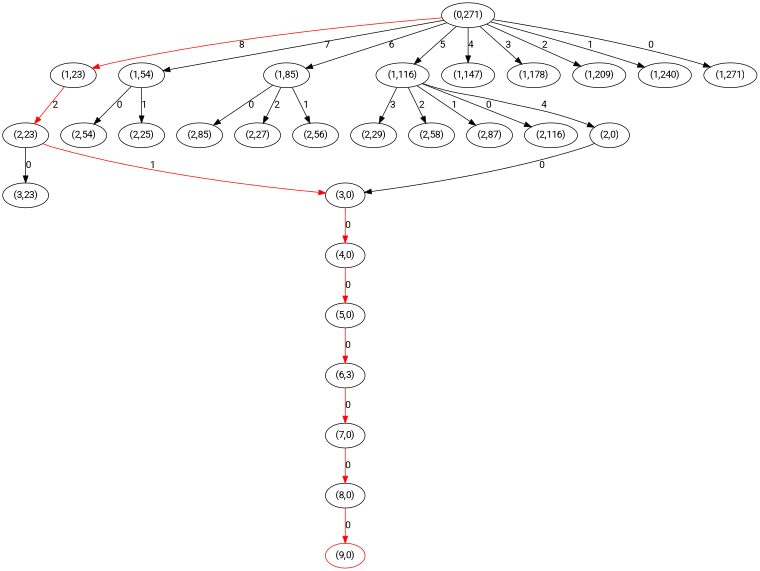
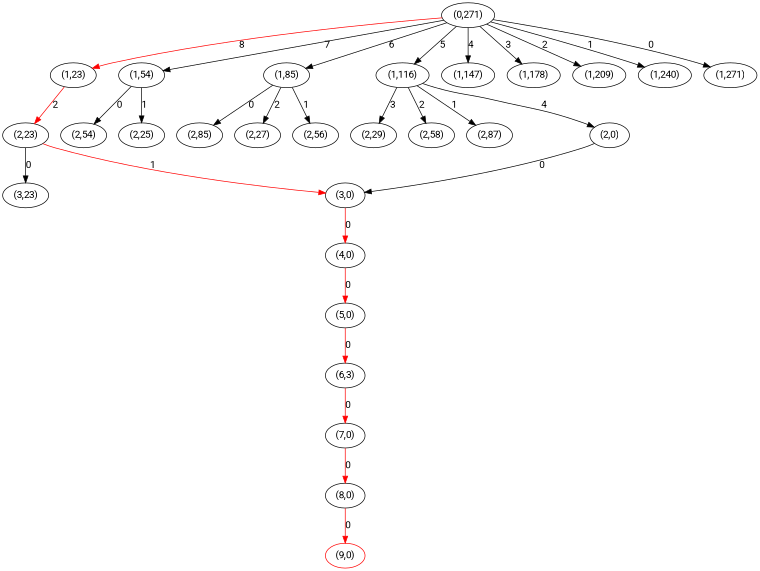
  strict digraph {
    fontname=Roboto
    node [fontname=Roboto]
    edge [fontname=Roboto]
    n1 [label="(0,271)"]
    n2 [label="(1,23)"]
    n3 [label="(1,54)"]
    n4 [label="(1,85)"]
    n5 [label="(1,116)"]
    n6 [label="(1,147)"]
    n7 [label="(1,178)"]
    n8 [label="(1,209)"]
    n9 [label="(1,240)"]
    n10 [label="(1,271)"]
    n11 [label="(2,23)"]
    n12 [label="(2,25)"]
    n13 [label="(2,54)"]
    n14 [label="(2,27)"]
    n15 [label="(2,56)"]
    n16 [label="(2,85)"]
    n17 [label="(2,0)"]
    n18 [label="(2,29)"]
    n19 [label="(2,58)"]
    n20 [label="(2,87)"]
-   n21 [label="(2,116)"]
    n22 [label="(3,0)"]
    n23 [label="(3,23)"]
    n24 [label="(4,0)"]
    n25 [label="(5,0)"]
    n26 [label="(6,3)"]
    n27 [label="(7,0)"]
    n28 [label="(8,0)"]
    n29 [color=red label="(9,0)"]
    n1 -> n2 [color=red label=8]
    n1 -> n3 [label=7]
    n1 -> n4 [label=6]
    n1 -> n5 [label=5]
    n1 -> n6 [label=4]
    n1 -> n7 [label=3]
    n1 -> n8 [label=2]
    n1 -> n9 [label=1]
    n1 -> n10 [label=0]
    n2 -> n11 [color=red label=2]
    n3 -> n12 [label=1]
    n3 -> n13 [label=0]
    n4 -> n14 [label=2]
    n4 -> n15 [label=1]
    n4 -> n16 [label=0]
    n5 -> n17 [label=4]
    n5 -> n18 [label=3]
    n5 -> n19 [label=2]
    n5 -> n20 [label=1]
-   n5 -> n21 [label=0]
    n11 -> n22 [color=red label=1]
    n11 -> n23 [label=0]
    n17 -> n22 [label=0]
    n22 -> n24 [color=red label=0]
    n24 -> n25 [color=red label=0]
    n25 -> n26 [color=red label=0]
    n26 -> n27 [color=red label=0]
    n27 -> n28 [color=red label=0]
    n28 -> n29 [color=red label=0]
  }
